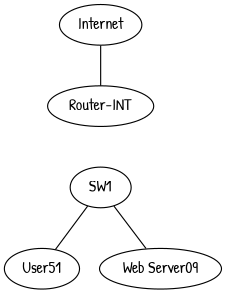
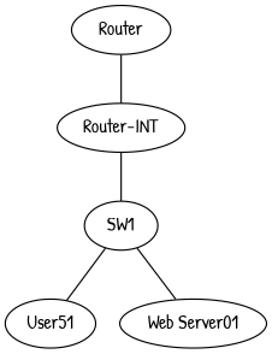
  graph {
    fontname="Patrick Hand"
    node [fontname="Patrick Hand"]
    edge [fontname="Patrick Hand"]
-   Internet
+   Internet [label=Router]
    "Router-INT"
    SW1
    n4 [label=User51]
-   "Web Server01" [label="Web Server09"]
+   "Web Server01"
    Internet -- "Router-INT"
+   "Router-INT" -- SW1
    SW1 -- n4
    SW1 -- "Web Server01"
  }
